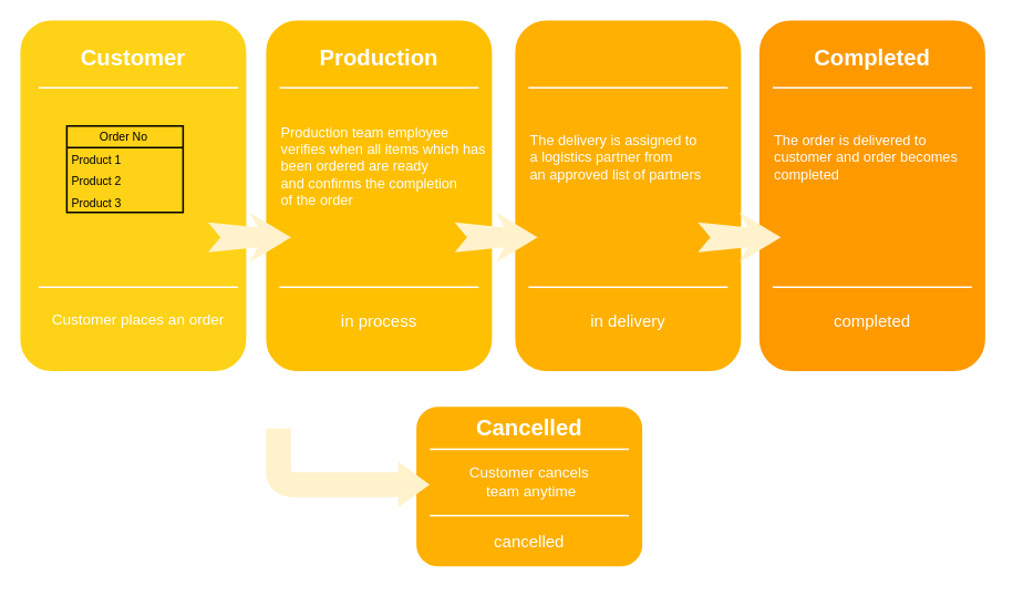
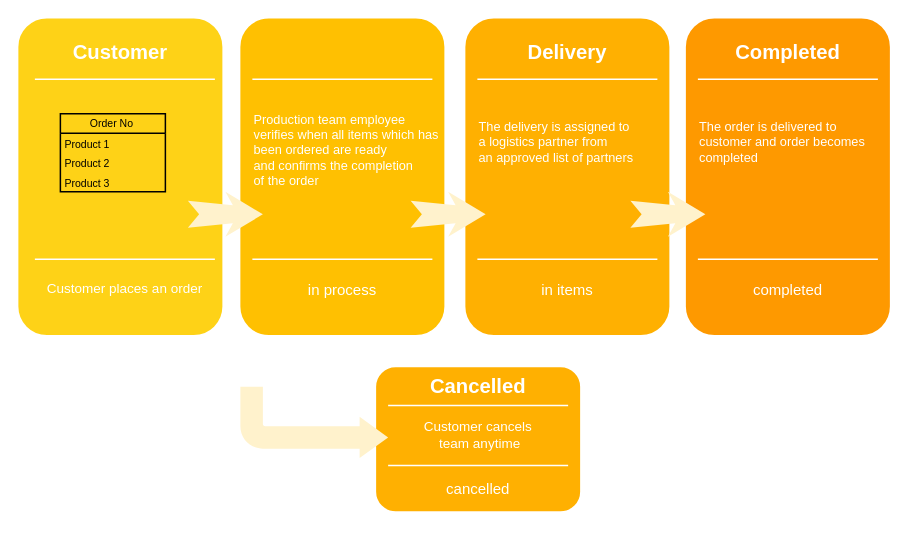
  <mxCell id="0" />
  <mxCell id="1" parent="0" />
  <mxCell id="2" value="" style="whiteSpace=wrap;html=1;rounded=1;shadow=0;strokeWidth=8;fontSize=20;align=center;fillColor=#FED217;strokeColor=#FFFFFF;" parent="1" vertex="1"><mxGeometry x="20" y="20" width="280" height="430" as="geometry" /></mxCell>
  <mxCell id="3" value="Customer" style="text;html=1;strokeColor=none;fillColor=none;align=center;verticalAlign=middle;whiteSpace=wrap;rounded=0;shadow=0;fontSize=27;fontColor=#FFFFFF;fontStyle=1" parent="1" vertex="1"><mxGeometry x="20" y="40" width="280" height="60" as="geometry" /></mxCell>
  <mxCell id="4" value="&lt;font style=&quot;font-size: 18px;&quot;&gt;Customer places an order&lt;/font&gt;" style="text;html=1;strokeColor=none;fillColor=none;align=center;verticalAlign=middle;whiteSpace=wrap;rounded=0;shadow=0;fontSize=14;fontColor=#FFFFFF;" parent="1" vertex="1"><mxGeometry x="26" y="340" width="280" height="90" as="geometry" /></mxCell>
  <mxCell id="5" value="" style="line;strokeWidth=2;html=1;rounded=0;shadow=0;fontSize=27;align=center;fillColor=none;strokeColor=#FFFFFF;" parent="1" vertex="1"><mxGeometry x="46" y="100" width="240" height="10" as="geometry" /></mxCell>
  <mxCell id="6" value="" style="line;strokeWidth=2;html=1;rounded=0;shadow=0;fontSize=27;align=center;fillColor=none;strokeColor=#FFFFFF;" parent="1" vertex="1"><mxGeometry x="46" y="340" width="240" height="10" as="geometry" /></mxCell>
  <mxCell id="7" value="" style="whiteSpace=wrap;html=1;rounded=1;shadow=0;strokeWidth=8;fontSize=20;align=center;fillColor=#FFC001;strokeColor=#FFFFFF;" parent="1" vertex="1"><mxGeometry x="316" y="20" width="280" height="430" as="geometry" /></mxCell>
- <mxCell id="8" value="Production" style="text;html=1;strokeColor=none;fillColor=none;align=center;verticalAlign=middle;whiteSpace=wrap;rounded=0;shadow=0;fontSize=27;fontColor=#FFFFFF;fontStyle=1" parent="1" vertex="1"><mxGeometry x="316" y="40" width="280" height="60" as="geometry" /></mxCell>
  <mxCell id="9" value="&lt;font style=&quot;font-size: 20px;&quot;&gt;in process&lt;/font&gt;" style="text;html=1;strokeColor=none;fillColor=none;align=center;verticalAlign=middle;whiteSpace=wrap;rounded=0;shadow=0;fontSize=14;fontColor=#FFFFFF;" parent="1" vertex="1"><mxGeometry x="316" y="340" width="280" height="90" as="geometry" /></mxCell>
  <mxCell id="10" value="" style="line;strokeWidth=2;html=1;rounded=0;shadow=0;fontSize=27;align=center;fillColor=none;strokeColor=#FFFFFF;" parent="1" vertex="1"><mxGeometry x="336" y="100" width="240" height="10" as="geometry" /></mxCell>
  <mxCell id="11" value="" style="line;strokeWidth=2;html=1;rounded=0;shadow=0;fontSize=27;align=center;fillColor=none;strokeColor=#FFFFFF;" parent="1" vertex="1"><mxGeometry x="336" y="340" width="240" height="10" as="geometry" /></mxCell>
  <mxCell id="12" value="" style="whiteSpace=wrap;html=1;rounded=1;shadow=0;strokeWidth=8;fontSize=20;align=center;fillColor=#FFB001;strokeColor=#FFFFFF;" parent="1" vertex="1"><mxGeometry x="616" y="20" width="280" height="430" as="geometry" /></mxCell>
- <mxCell id="14" value="&lt;font style=&quot;font-size: 20px;&quot;&gt;in delivery&lt;/font&gt;" style="text;html=1;strokeColor=none;fillColor=none;align=center;verticalAlign=middle;whiteSpace=wrap;rounded=0;shadow=0;fontSize=14;fontColor=#FFFFFF;" parent="1" vertex="1"><mxGeometry x="616" y="340" width="280" height="90" as="geometry" /></mxCell>
+ <mxCell id="13" value="Delivery" style="text;html=1;strokeColor=none;fillColor=none;align=center;verticalAlign=middle;whiteSpace=wrap;rounded=0;shadow=0;fontSize=27;fontColor=#FFFFFF;fontStyle=1" parent="1" vertex="1"><mxGeometry x="616" y="40" width="280" height="60" as="geometry" /></mxCell>
+ <mxCell id="14" value="&lt;font style=&quot;font-size: 20px;&quot;&gt;in items&lt;/font&gt;" style="text;html=1;strokeColor=none;fillColor=none;align=center;verticalAlign=middle;whiteSpace=wrap;rounded=0;shadow=0;fontSize=14;fontColor=#FFFFFF;" parent="1" vertex="1"><mxGeometry x="616" y="340" width="280" height="90" as="geometry" /></mxCell>
  <mxCell id="15" value="" style="line;strokeWidth=2;html=1;rounded=0;shadow=0;fontSize=27;align=center;fillColor=none;strokeColor=#FFFFFF;" parent="1" vertex="1"><mxGeometry x="636" y="100" width="240" height="10" as="geometry" /></mxCell>
  <mxCell id="16" value="" style="line;strokeWidth=2;html=1;rounded=0;shadow=0;fontSize=27;align=center;fillColor=none;strokeColor=#FFFFFF;" parent="1" vertex="1"><mxGeometry x="636" y="340" width="240" height="10" as="geometry" /></mxCell>
  <mxCell id="17" value="" style="whiteSpace=wrap;html=1;rounded=1;shadow=0;strokeWidth=8;fontSize=20;align=center;fillColor=#FE9900;strokeColor=#FFFFFF;" parent="1" vertex="1"><mxGeometry x="910" y="20" width="280" height="430" as="geometry" /></mxCell>
  <mxCell id="18" value="Completed" style="text;html=1;strokeColor=none;fillColor=none;align=center;verticalAlign=middle;whiteSpace=wrap;rounded=0;shadow=0;fontSize=27;fontColor=#FFFFFF;fontStyle=1" parent="1" vertex="1"><mxGeometry x="910" y="40" width="280" height="60" as="geometry" /></mxCell>
  <mxCell id="19" value="&lt;font style=&quot;font-size: 20px;&quot;&gt;completed&lt;/font&gt;" style="text;html=1;strokeColor=none;fillColor=none;align=center;verticalAlign=middle;whiteSpace=wrap;rounded=0;shadow=0;fontSize=14;fontColor=#FFFFFF;" parent="1" vertex="1"><mxGeometry x="910" y="340" width="280" height="90" as="geometry" /></mxCell>
  <mxCell id="20" value="" style="line;strokeWidth=2;html=1;rounded=0;shadow=0;fontSize=27;align=center;fillColor=none;strokeColor=#FFFFFF;" parent="1" vertex="1"><mxGeometry x="930" y="100" width="240" height="10" as="geometry" /></mxCell>
  <mxCell id="21" value="" style="line;strokeWidth=2;html=1;rounded=0;shadow=0;fontSize=27;align=center;fillColor=none;strokeColor=#FFFFFF;" parent="1" vertex="1"><mxGeometry x="930" y="340" width="240" height="10" as="geometry" /></mxCell>
  <mxCell id="22" value="" style="html=1;shadow=0;dashed=0;align=center;verticalAlign=middle;shape=mxgraph.arrows2.stylisedArrow;dy=0.6;dx=40;notch=15;feather=0.4;rounded=0;strokeWidth=1;fontSize=27;strokeColor=none;fillColor=#fff2cc;" vertex="1" parent="1"><mxGeometry x="250" y="255" width="100" height="60" as="geometry" /></mxCell>
  <mxCell id="23" value="" style="html=1;shadow=0;dashed=0;align=center;verticalAlign=middle;shape=mxgraph.arrows2.stylisedArrow;dy=0.6;dx=40;notch=15;feather=0.4;rounded=0;strokeWidth=1;fontSize=27;strokeColor=none;fillColor=#fff2cc;" vertex="1" parent="1"><mxGeometry x="840" y="255" width="100" height="60" as="geometry" /></mxCell>
  <mxCell id="24" value="" style="html=1;shadow=0;dashed=0;align=center;verticalAlign=middle;shape=mxgraph.arrows2.stylisedArrow;dy=0.6;dx=40;notch=15;feather=0.4;rounded=0;strokeWidth=1;fontSize=27;strokeColor=none;fillColor=#fff2cc;" vertex="1" parent="1"><mxGeometry x="547" y="255" width="100" height="60" as="geometry" /></mxCell>
  <mxCell id="25" value="&lt;font style=&quot;font-size: 14px;&quot;&gt;Order No&amp;nbsp;&lt;/font&gt;" style="swimlane;fontStyle=0;childLayout=stackLayout;horizontal=1;startSize=26;fillColor=none;horizontalStack=0;resizeParent=1;resizeParentMax=0;resizeLast=0;collapsible=1;marginBottom=0;html=1;strokeWidth=2;" vertex="1" parent="1"><mxGeometry x="80" y="151" width="140" height="104" as="geometry" /></mxCell>
  <mxCell id="26" value="&lt;font style=&quot;font-size: 14px;&quot;&gt;Product 1&lt;/font&gt;" style="text;strokeColor=none;fillColor=none;align=left;verticalAlign=top;spacingLeft=4;spacingRight=4;overflow=hidden;rotatable=0;points=[[0,0.5],[1,0.5]];portConstraint=eastwest;whiteSpace=wrap;html=1;" vertex="1" parent="25"><mxGeometry y="26" width="140" height="26" as="geometry" /></mxCell>
  <mxCell id="27" value="&lt;font style=&quot;font-size: 14px;&quot;&gt;Product 2&lt;/font&gt;" style="text;strokeColor=none;fillColor=none;align=left;verticalAlign=top;spacingLeft=4;spacingRight=4;overflow=hidden;rotatable=0;points=[[0,0.5],[1,0.5]];portConstraint=eastwest;whiteSpace=wrap;html=1;" vertex="1" parent="25"><mxGeometry y="52" width="140" height="26" as="geometry" /></mxCell>
  <mxCell id="28" value="&lt;font style=&quot;font-size: 14px;&quot;&gt;Product 3&lt;/font&gt;" style="text;strokeColor=none;fillColor=none;align=left;verticalAlign=top;spacingLeft=4;spacingRight=4;overflow=hidden;rotatable=0;points=[[0,0.5],[1,0.5]];portConstraint=eastwest;whiteSpace=wrap;html=1;" vertex="1" parent="25"><mxGeometry y="78" width="140" height="26" as="geometry" /></mxCell>
  <mxCell id="29" value="" style="whiteSpace=wrap;html=1;rounded=1;shadow=0;strokeWidth=8;fontSize=20;align=center;fillColor=#FFB001;strokeColor=#FFFFFF;" vertex="1" parent="1"><mxGeometry x="497" y="485" width="280" height="200" as="geometry" /></mxCell>
  <mxCell id="30" value="" style="line;strokeWidth=2;html=1;rounded=0;shadow=0;fontSize=27;align=center;fillColor=none;strokeColor=#FFFFFF;" vertex="1" parent="1"><mxGeometry x="517" y="615" width="240" height="10" as="geometry" /></mxCell>
  <mxCell id="31" value="&lt;span style=&quot;font-size: 20px;&quot;&gt;cancelled&lt;/span&gt;" style="text;html=1;strokeColor=none;fillColor=none;align=center;verticalAlign=middle;whiteSpace=wrap;rounded=0;shadow=0;fontSize=14;fontColor=#FFFFFF;" vertex="1" parent="1"><mxGeometry x="497" y="605" width="280" height="90" as="geometry" /></mxCell>
  <mxCell id="32" value="" style="line;strokeWidth=2;html=1;rounded=0;shadow=0;fontSize=27;align=center;fillColor=none;strokeColor=#FFFFFF;" vertex="1" parent="1"><mxGeometry x="517" y="535" width="240" height="10" as="geometry" /></mxCell>
  <mxCell id="33" value="Cancelled" style="text;html=1;strokeColor=none;fillColor=none;align=center;verticalAlign=middle;whiteSpace=wrap;rounded=0;shadow=0;fontSize=27;fontColor=#FFFFFF;fontStyle=1" vertex="1" parent="1"><mxGeometry x="497" y="485" width="280" height="60" as="geometry" /></mxCell>
  <mxCell id="34" value="&lt;font style=&quot;font-size: 18px;&quot;&gt;Customer cancels&lt;/font&gt;&lt;div&gt;&lt;font style=&quot;font-size: 18px;&quot;&gt;&amp;nbsp;team anytime&lt;/font&gt;&lt;/div&gt;" style="text;html=1;strokeColor=none;fillColor=none;align=center;verticalAlign=middle;whiteSpace=wrap;rounded=0;shadow=0;fontSize=14;fontColor=#FFFFFF;" vertex="1" parent="1"><mxGeometry x="497" y="535" width="280" height="90" as="geometry" /></mxCell>
  <mxCell id="35" value="" style="html=1;shadow=0;dashed=0;align=center;verticalAlign=middle;shape=mxgraph.arrows2.bendArrow;dy=15;dx=38;notch=0;arrowHead=55;rounded=1;direction=west;flipH=1;flipV=0;fillColor=#FFF2CC;strokeColor=none;" vertex="1" parent="1"><mxGeometry x="320" y="515" width="197" height="95" as="geometry" /></mxCell>
  <mxCell id="36" value="&lt;font style=&quot;font-size: 17px;&quot;&gt;Production team employee&amp;nbsp;&lt;/font&gt;&lt;div style=&quot;&quot;&gt;&lt;font style=&quot;font-size: 17px;&quot;&gt;v&lt;span style=&quot;background-color: initial;&quot;&gt;erifies when all items which has been&amp;nbsp;&lt;/span&gt;&lt;span style=&quot;background-color: initial;&quot;&gt;ordered are ready and&amp;nbsp;&lt;/span&gt;&lt;/font&gt;&lt;span style=&quot;background-color: initial; font-size: 17px;&quot;&gt;confirms the completion&amp;nbsp;&lt;/span&gt;&lt;/div&gt;&lt;div style=&quot;&quot;&gt;&lt;span style=&quot;background-color: initial; font-size: 17px;&quot;&gt;of the order&lt;/span&gt;&lt;/div&gt;" style="text;html=1;strokeColor=none;fillColor=none;align=left;verticalAlign=middle;whiteSpace=wrap;rounded=0;shadow=0;fontSize=14;fontColor=#FFFFFF;" vertex="1" parent="1"><mxGeometry x="336" y="155" width="280" height="90" as="geometry" /></mxCell>
  <mxCell id="37" value="&lt;font style=&quot;font-size: 17px;&quot;&gt;The delivery is assigned to&amp;nbsp;&lt;/font&gt;&lt;div style=&quot;font-size: 17px;&quot;&gt;&lt;font style=&quot;font-size: 17px;&quot;&gt;a logistics partner from&amp;nbsp;&lt;/font&gt;&lt;/div&gt;&lt;div style=&quot;font-size: 17px;&quot;&gt;&lt;font style=&quot;font-size: 17px;&quot;&gt;an approved list of partners&lt;/font&gt;&lt;/div&gt;" style="text;html=1;strokeColor=none;fillColor=none;align=left;verticalAlign=middle;whiteSpace=wrap;rounded=0;shadow=0;fontSize=14;fontColor=#FFFFFF;" vertex="1" parent="1"><mxGeometry x="636" y="145" width="280" height="90" as="geometry" /></mxCell>
  <mxCell id="38" value="&lt;span style=&quot;font-size: 17px;&quot;&gt;The order is delivered to&amp;nbsp;&lt;/span&gt;&lt;div&gt;&lt;span style=&quot;font-size: 17px;&quot;&gt;customer and order becomes completed&lt;/span&gt;&lt;/div&gt;" style="text;html=1;strokeColor=none;fillColor=none;align=left;verticalAlign=middle;whiteSpace=wrap;rounded=0;shadow=0;fontSize=14;fontColor=#FFFFFF;" vertex="1" parent="1"><mxGeometry x="930" y="145" width="280" height="90" as="geometry" /></mxCell>
